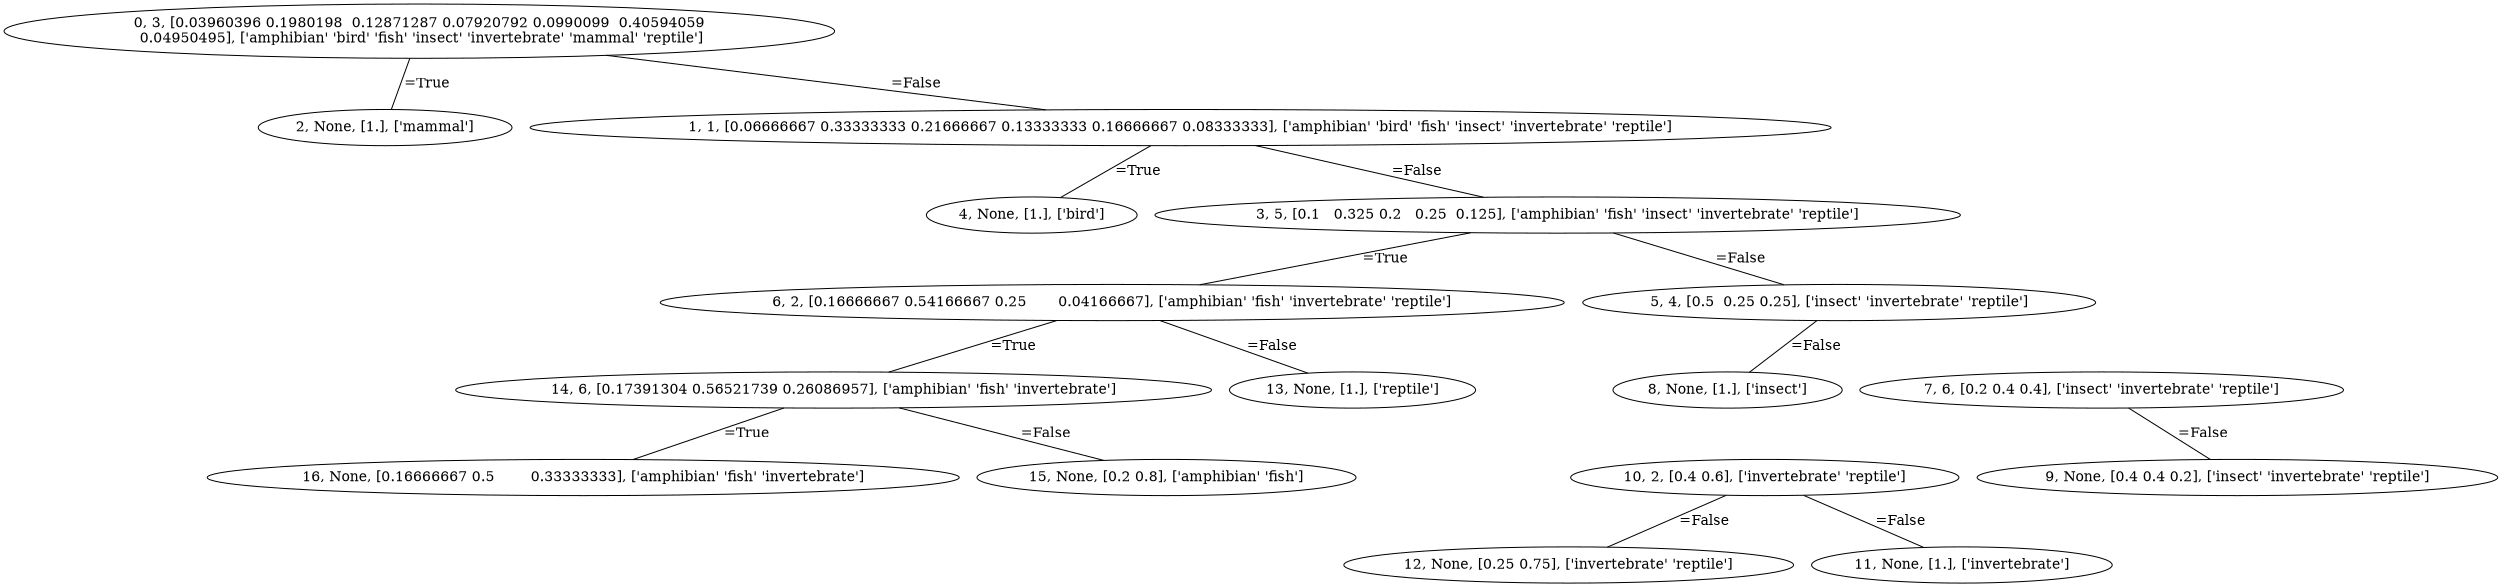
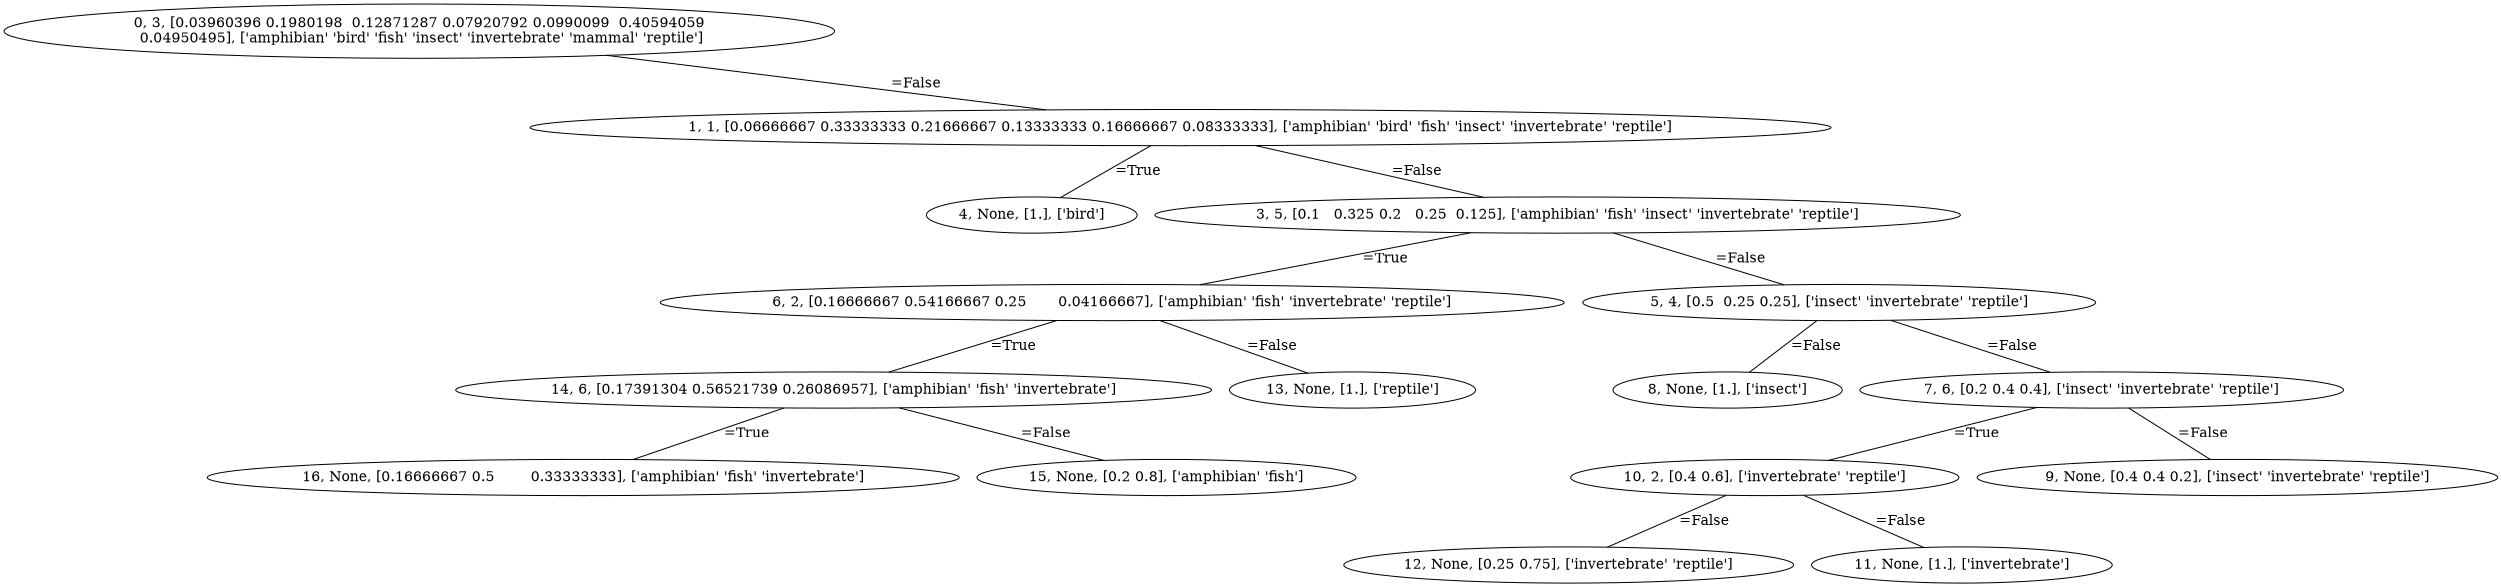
  graph {
    n1 [label="0, 3, [0.03960396 0.1980198  0.12871287 0.07920792 0.0990099  0.40594059\n 0.04950495], ['amphibian' 'bird' 'fish' 'insect' 'invertebrate' 'mammal' 'reptile']"]
-   n2 [label="2, None, [1.], ['mammal']"]
    n3 [label="1, 1, [0.06666667 0.33333333 0.21666667 0.13333333 0.16666667 0.08333333], ['amphibian' 'bird' 'fish' 'insect' 'invertebrate' 'reptile']"]
    n4 [label="4, None, [1.], ['bird']"]
    n5 [label="3, 5, [0.1   0.325 0.2   0.25  0.125], ['amphibian' 'fish' 'insect' 'invertebrate' 'reptile']"]
    n6 [label="6, 2, [0.16666667 0.54166667 0.25       0.04166667], ['amphibian' 'fish' 'invertebrate' 'reptile']"]
    n7 [label="5, 4, [0.5  0.25 0.25], ['insect' 'invertebrate' 'reptile']"]
    n8 [label="14, 6, [0.17391304 0.56521739 0.26086957], ['amphibian' 'fish' 'invertebrate']"]
    n9 [label="13, None, [1.], ['reptile']"]
    n10 [label="8, None, [1.], ['insect']"]
    n11 [label="7, 6, [0.2 0.4 0.4], ['insect' 'invertebrate' 'reptile']"]
    n12 [label="16, None, [0.16666667 0.5        0.33333333], ['amphibian' 'fish' 'invertebrate']"]
    n13 [label="15, None, [0.2 0.8], ['amphibian' 'fish']"]
    n14 [label="10, 2, [0.4 0.6], ['invertebrate' 'reptile']"]
    n15 [label="9, None, [0.4 0.4 0.2], ['insect' 'invertebrate' 'reptile']"]
    n16 [label="12, None, [0.25 0.75], ['invertebrate' 'reptile']"]
    n17 [label="11, None, [1.], ['invertebrate']"]
-   n1 -- n2 [label="=True"]
    n1 -- n3 [label="=False"]
    n3 -- n4 [label="=True"]
    n3 -- n5 [label="=False"]
    n5 -- n6 [label="=True"]
    n5 -- n7 [label="=False"]
    n6 -- n8 [label="=True"]
    n6 -- n9 [label="=False"]
    n7 -- n10 [label="=False"]
+   n7 -- n11 [label="=False"]
    n8 -- n12 [label="=True"]
    n8 -- n13 [label="=False"]
+   n11 -- n14 [label="=True"]
    n11 -- n15 [label="=False"]
    n14 -- n16 [label="=False"]
    n14 -- n17 [label="=False"]
  }
